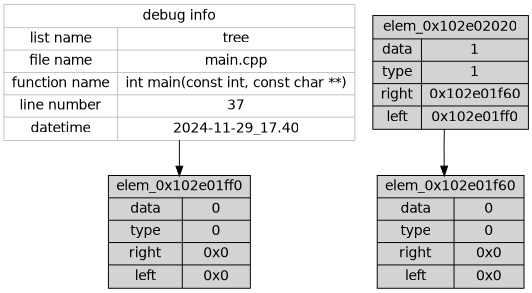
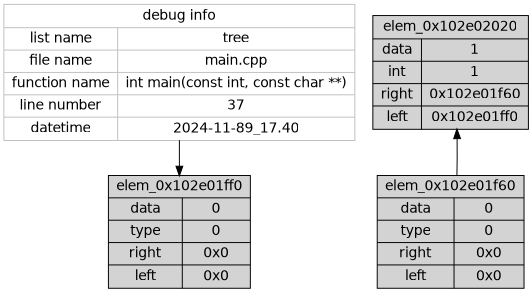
  digraph {
    fontname="DejaVu Sans"
    node [color=black fillcolor=lightgrey fontname="DejaVu Sans" shape=record style=filled]
    edge [fontname="DejaVu Sans"]
-   n1 [color=grey fillcolor=white label="{debug info | { {list name | file name | function name | line number | datetime} | {tree | main.cpp | int main(const int, const char **) | 37 | 2024-11-29_17.40} }}"]
+   n1 [color=grey fillcolor=white label="{debug info | { {list name | file name | function name | line number | datetime} | {tree | main.cpp | int main(const int, const char **) | 37 | 2024-11-89_17.40} }}"]
    n2 [label="{elem_0x102e01ff0  | { {data | type | right | left} | {0 | 0 | 0x0 | 0x0} } }"]
-   n3 [label="{elem_0x102e02020  | { {data | type | right | left} | {1 | 1 | 0x102e01f60 | 0x102e01ff0} } }"]
+   n3 [label="{elem_0x102e02020  | { {data | int | right | left} | {1 | 1 | 0x102e01f60 | 0x102e01ff0} } }"]
    n4 [label="{elem_0x102e01f60  | { {data | type | right | left} | {0 | 0 | 0x0 | 0x0} } }"]
    n1 -> n2
-   n3 -> n4
+   n4 -> n3
  }
